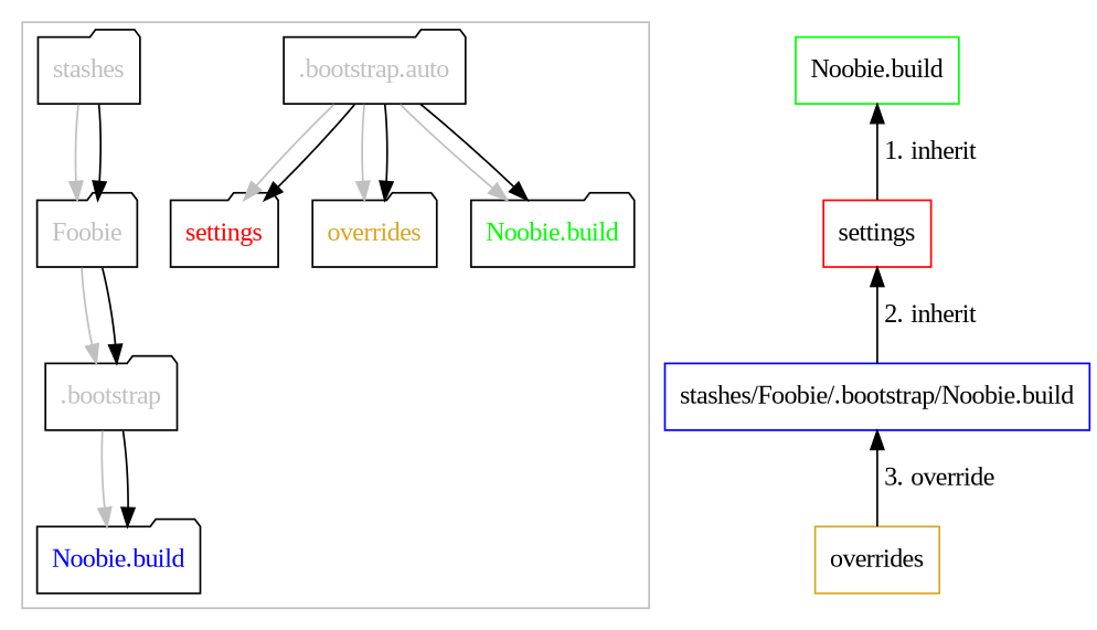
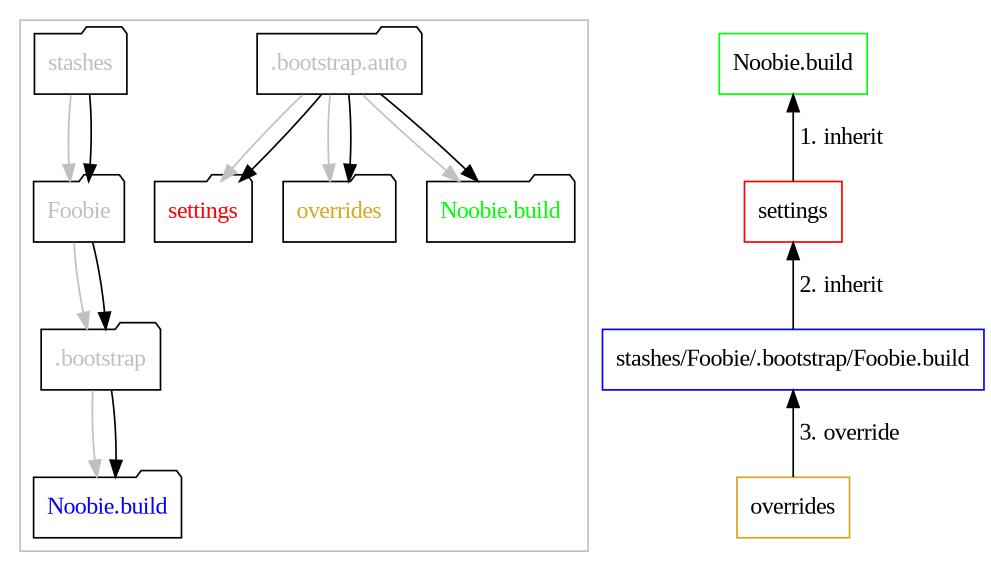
  digraph {
    fontname="Liberation Serif"
    node [shape=folder fontname="Liberation Serif"]
    edge [fontname="Liberation Serif"]
    n1 [fontcolor=gray label=".bootstrap.auto"]
    n2 [fontcolor=red label=settings]
    n3 [fontcolor=goldenrod label=overrides]
    n4 [fontcolor=green label="Noobie.build"]
    n5 [fontcolor=gray label=stashes]
    n6 [fontcolor=gray label=Foobie]
    n7 [fontcolor=gray label=".bootstrap"]
    n8 [fontcolor=blue label="Noobie.build"]
    settings [color=red shape=record]
-   n10 [color=blue label="stashes/Foobie/.bootstrap/Noobie.build" shape=record]
+   n10 [color=blue label="stashes/Foobie/.bootstrap/Foobie.build" shape=record]
    overrides [color=goldenrod shape=record]
    n12 [color=green label="Noobie.build" shape=record]
    subgraph cluster_1 {
      color=gray
      n1
      n2
      n3
      n4
      n5
      n6
      n7
      n8
    }
    n1 -> n2 [color=gray]
    n1 -> n2
    n1 -> n3 [color=gray]
    n1 -> n3
    n1 -> n4 [color=gray]
    n1 -> n4
    n5 -> n6 [color=gray]
    n5 -> n6
    n6 -> n7 [color=gray]
    n6 -> n7
    n7 -> n8 [color=gray]
    n7 -> n8
    settings -> n10 [dir=back label=" 2. inherit"]
    n10 -> overrides [dir=back label=" 3. override"]
    n12 -> settings [dir=back label=" 1. inherit"]
  }
